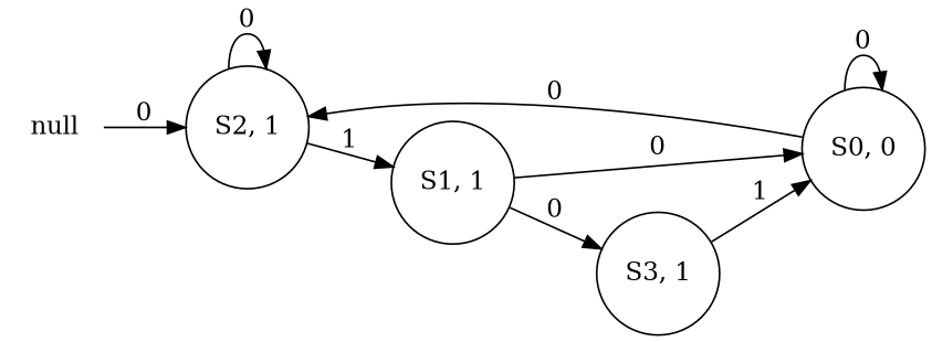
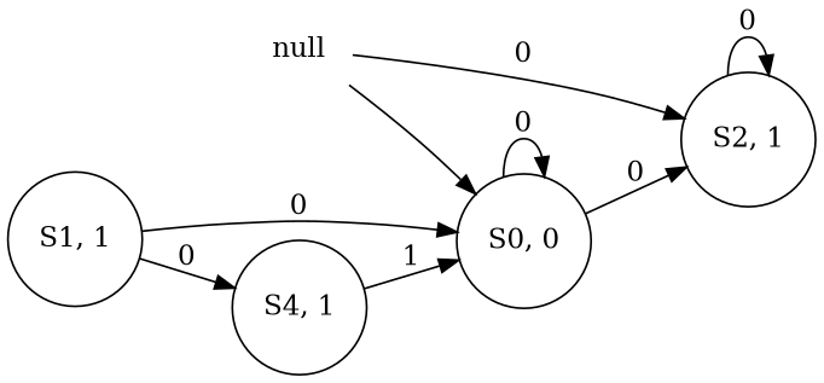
  digraph {
    rankdir=LR
    node [shape=circle]
    null [shape=plaintext]
    n2 [label="S0, 0"]
    n3 [label="S2, 1"]
    n4 [label="S1, 1"]
-   n5 [label="S3, 1"]
+   n5 [label="S4, 1"]
+   null -> n2
    null -> n3 [label=0]
    n2 -> n2 [label=0]
    n2 -> n3 [label=0]
    n3 -> n3 [label=0]
-   n3 -> n4 [label=1]
    n4 -> n2 [label=0]
    n4 -> n5 [label=0]
    n5 -> n2 [label=1]
  }
